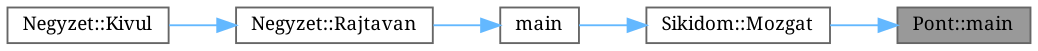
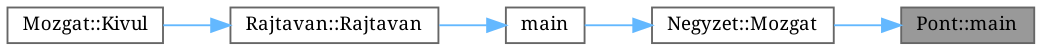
  digraph {
    fontname="Noto Serif"
    rankdir=RL
    node [color=grey40 fillcolor=white fontname="Noto Serif" fontsize=10 shape=box style=filled]
    edge [color=steelblue1 dir=back fontname="Noto Serif" fontsize=10 labelfontname=Helvetica labelfontsize=10 style=solid]
    n1 [color=gray40 fillcolor=grey60 fontcolor=black height=0.2 label="Pont::main" width=0.4]
-   n2 [height=0.2 label="Sikidom::Mozgat" width=0.4]
+   n2 [height=0.2 label="Negyzet::Mozgat" width=0.4]
    n3 [height=0.2 label=main width=0.4]
-   n4 [height=0.2 label="Negyzet::Rajtavan" width=0.4]
-   n5 [height=0.2 label="Negyzet::Kivul" width=0.4]
+   n4 [height=0.2 label="Rajtavan::Rajtavan" width=0.4]
+   n5 [height=0.2 label="Mozgat::Kivul" width=0.4]
    n1 -> n2
    n2 -> n3
    n3 -> n4
    n4 -> n5
  }
